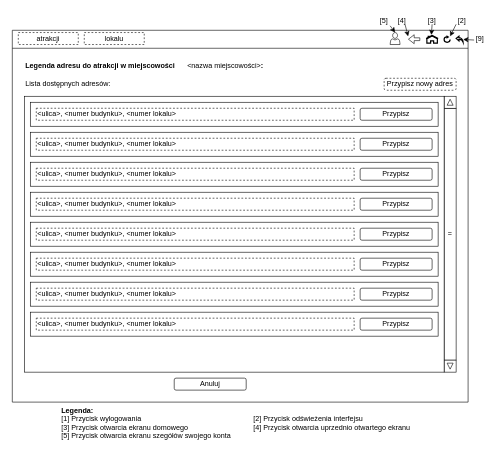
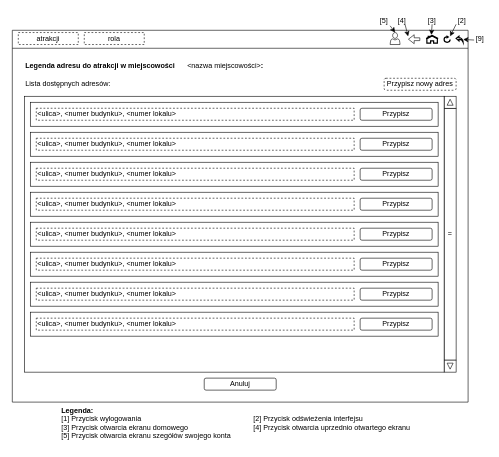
  <mxCell id="0" />
  <mxCell id="1" parent="0" />
  <mxCell id="2" value="" style="endArrow=none;html=1;rounded=0;" parent="1" edge="1"><mxGeometry width="50" height="50" relative="1" as="geometry"><mxPoint x="20" y="50" as="sourcePoint" /><mxPoint x="780" y="50" as="targetPoint" /></mxGeometry></mxCell>
  <mxCell id="3" value="" style="endArrow=none;html=1;rounded=0;" parent="1" edge="1"><mxGeometry width="50" height="50" relative="1" as="geometry"><mxPoint x="20" y="670" as="sourcePoint" /><mxPoint x="20" y="50" as="targetPoint" /></mxGeometry></mxCell>
  <mxCell id="4" value="" style="endArrow=none;html=1;rounded=0;" parent="1" edge="1"><mxGeometry width="50" height="50" relative="1" as="geometry"><mxPoint x="20" y="80" as="sourcePoint" /><mxPoint x="780" y="80" as="targetPoint" /></mxGeometry></mxCell>
  <mxCell id="5" value="" style="endArrow=none;html=1;rounded=0;" parent="1" edge="1"><mxGeometry width="50" height="50" relative="1" as="geometry"><mxPoint x="780" y="670" as="sourcePoint" /><mxPoint x="780" y="50" as="targetPoint" /></mxGeometry></mxCell>
  <mxCell id="6" value="" style="endArrow=none;html=1;rounded=0;fontFamily=Helvetica;fontSize=12;fontColor=default;" parent="1" edge="1"><mxGeometry width="50" height="50" relative="1" as="geometry"><mxPoint x="20" y="670" as="sourcePoint" /><mxPoint x="780" y="670" as="targetPoint" /></mxGeometry></mxCell>
  <mxCell id="7" value="atrakcji" style="rounded=0;whiteSpace=wrap;html=1;dashed=1;" parent="1" vertex="1"><mxGeometry x="30" y="53.75" width="100" height="20" as="geometry" /></mxCell>
- <mxCell id="8" value="lokalu" style="rounded=0;whiteSpace=wrap;html=1;dashed=1;" parent="1" vertex="1"><mxGeometry x="140" y="53.75" width="100" height="20" as="geometry" /></mxCell>
+ <mxCell id="8" value="rola" style="rounded=0;whiteSpace=wrap;html=1;dashed=1;" parent="1" vertex="1"><mxGeometry x="140" y="53.75" width="100" height="20" as="geometry" /></mxCell>
  <mxCell id="9" value="Legenda adresu do atrakcji w miejscowości&amp;nbsp;" style="text;html=1;strokeColor=none;fillColor=none;align=left;verticalAlign=middle;whiteSpace=wrap;rounded=0;fontStyle=1;dashed=1;" parent="1" vertex="1"><mxGeometry x="40" y="100" width="720" height="20" as="geometry" /></mxCell>
  <mxCell id="10" value="=" style="rounded=0;whiteSpace=wrap;html=1;" parent="1" vertex="1"><mxGeometry x="740" y="180" width="20" height="420" as="geometry" /></mxCell>
  <mxCell id="11" value="" style="whiteSpace=wrap;html=1;aspect=fixed;" parent="1" vertex="1"><mxGeometry x="740" y="160" width="20" height="20" as="geometry" /></mxCell>
  <mxCell id="12" value="" style="triangle;whiteSpace=wrap;html=1;rotation=-90;" parent="1" vertex="1"><mxGeometry x="745" y="165" width="10" height="10" as="geometry" /></mxCell>
  <mxCell id="13" value="" style="whiteSpace=wrap;html=1;aspect=fixed;" parent="1" vertex="1"><mxGeometry x="740" y="600" width="20" height="20" as="geometry" /></mxCell>
  <mxCell id="14" value="" style="triangle;whiteSpace=wrap;html=1;rotation=90;" parent="1" vertex="1"><mxGeometry x="745" y="605" width="10" height="10" as="geometry" /></mxCell>
  <mxCell id="15" value="" style="rounded=0;whiteSpace=wrap;html=1;" parent="1" vertex="1"><mxGeometry x="40" y="160" width="700" height="460" as="geometry" /></mxCell>
- <mxCell id="16" value="Anuluj" style="rounded=1;whiteSpace=wrap;html=1;" parent="1" vertex="1"><mxGeometry x="290" y="630" width="120" height="20" as="geometry" /></mxCell>
+ <mxCell id="16" value="Anuluj" style="rounded=1;whiteSpace=wrap;html=1;" parent="1" vertex="1"><mxGeometry x="340" y="630" width="120" height="20" as="geometry" /></mxCell>
  <mxCell id="17" value="" style="rounded=0;whiteSpace=wrap;html=1;" parent="1" vertex="1"><mxGeometry x="50" y="170" width="680" height="40" as="geometry" /></mxCell>
  <mxCell id="18" value="&amp;lt;ulica&amp;gt;, &amp;lt;numer budynku&amp;gt;, &amp;lt;numer lokalu&amp;gt;" style="text;html=1;strokeColor=default;fillColor=none;align=left;verticalAlign=middle;whiteSpace=wrap;rounded=0;fontStyle=0;dashed=1;" parent="1" vertex="1"><mxGeometry x="60" y="180" width="530" height="20" as="geometry" /></mxCell>
  <mxCell id="19" value="Przypisz" style="rounded=1;whiteSpace=wrap;html=1;" parent="1" vertex="1"><mxGeometry x="600" y="180" width="120" height="20" as="geometry" /></mxCell>
  <mxCell id="20" value="&amp;lt;nazwa miejscowości&amp;gt;&lt;b&gt;:&lt;/b&gt;" style="text;html=1;strokeColor=none;fillColor=none;align=left;verticalAlign=middle;whiteSpace=wrap;rounded=0;" parent="1" vertex="1"><mxGeometry x="310" y="100" width="450" height="20" as="geometry" /></mxCell>
  <mxCell id="21" value="Lista dostępnych adresów:" style="text;html=1;strokeColor=none;fillColor=none;align=left;verticalAlign=middle;whiteSpace=wrap;rounded=0;" parent="1" vertex="1"><mxGeometry x="40" y="130" width="160" height="20" as="geometry" /></mxCell>
  <mxCell id="22" value="Przypisz nowy adres" style="rounded=1;whiteSpace=wrap;html=1;dashed=1;" parent="1" vertex="1"><mxGeometry x="640" y="130" width="120" height="20" as="geometry" /></mxCell>
  <mxCell id="23" value="" style="rounded=0;whiteSpace=wrap;html=1;" parent="1" vertex="1"><mxGeometry x="50" y="220" width="680" height="40" as="geometry" /></mxCell>
  <mxCell id="24" value="&amp;lt;ulica&amp;gt;, &amp;lt;numer budynku&amp;gt;, &amp;lt;numer lokalu&amp;gt;" style="text;html=1;strokeColor=default;fillColor=none;align=left;verticalAlign=middle;whiteSpace=wrap;rounded=0;fontStyle=0;dashed=1;" parent="1" vertex="1"><mxGeometry x="60" y="230" width="530" height="20" as="geometry" /></mxCell>
  <mxCell id="25" value="Przypisz" style="rounded=1;whiteSpace=wrap;html=1;" parent="1" vertex="1"><mxGeometry x="600" y="230" width="120" height="20" as="geometry" /></mxCell>
  <mxCell id="26" value="" style="rounded=0;whiteSpace=wrap;html=1;" parent="1" vertex="1"><mxGeometry x="50" y="270" width="680" height="40" as="geometry" /></mxCell>
  <mxCell id="27" value="&amp;lt;ulica&amp;gt;, &amp;lt;numer budynku&amp;gt;, &amp;lt;numer lokalu&amp;gt;" style="text;html=1;strokeColor=default;fillColor=none;align=left;verticalAlign=middle;whiteSpace=wrap;rounded=0;fontStyle=0;dashed=1;" parent="1" vertex="1"><mxGeometry x="60" y="280" width="530" height="20" as="geometry" /></mxCell>
  <mxCell id="28" value="Przypisz" style="rounded=1;whiteSpace=wrap;html=1;" parent="1" vertex="1"><mxGeometry x="600" y="280" width="120" height="20" as="geometry" /></mxCell>
  <mxCell id="29" value="" style="rounded=0;whiteSpace=wrap;html=1;" parent="1" vertex="1"><mxGeometry x="50" y="320" width="680" height="40" as="geometry" /></mxCell>
  <mxCell id="30" value="&amp;lt;ulica&amp;gt;, &amp;lt;numer budynku&amp;gt;, &amp;lt;numer lokalu&amp;gt;" style="text;html=1;strokeColor=default;fillColor=none;align=left;verticalAlign=middle;whiteSpace=wrap;rounded=0;fontStyle=0;dashed=1;" parent="1" vertex="1"><mxGeometry x="60" y="330" width="530" height="20" as="geometry" /></mxCell>
  <mxCell id="31" value="Przypisz" style="rounded=1;whiteSpace=wrap;html=1;" parent="1" vertex="1"><mxGeometry x="600" y="330" width="120" height="20" as="geometry" /></mxCell>
  <mxCell id="32" value="" style="rounded=0;whiteSpace=wrap;html=1;" parent="1" vertex="1"><mxGeometry x="50" y="370" width="680" height="40" as="geometry" /></mxCell>
  <mxCell id="33" value="&amp;lt;ulica&amp;gt;, &amp;lt;numer budynku&amp;gt;, &amp;lt;numer lokalu&amp;gt;" style="text;html=1;strokeColor=default;fillColor=none;align=left;verticalAlign=middle;whiteSpace=wrap;rounded=0;fontStyle=0;dashed=1;" parent="1" vertex="1"><mxGeometry x="60" y="380" width="530" height="20" as="geometry" /></mxCell>
  <mxCell id="34" value="Przypisz" style="rounded=1;whiteSpace=wrap;html=1;" parent="1" vertex="1"><mxGeometry x="600" y="380" width="120" height="20" as="geometry" /></mxCell>
  <mxCell id="35" value="" style="rounded=0;whiteSpace=wrap;html=1;" parent="1" vertex="1"><mxGeometry x="50" y="420" width="680" height="40" as="geometry" /></mxCell>
  <mxCell id="36" value="&amp;lt;ulica&amp;gt;, &amp;lt;numer budynku&amp;gt;, &amp;lt;numer lokalu&amp;gt;" style="text;html=1;strokeColor=default;fillColor=none;align=left;verticalAlign=middle;whiteSpace=wrap;rounded=0;fontStyle=0;dashed=1;" parent="1" vertex="1"><mxGeometry x="60" y="430" width="530" height="20" as="geometry" /></mxCell>
  <mxCell id="37" value="Przypisz" style="rounded=1;whiteSpace=wrap;html=1;" parent="1" vertex="1"><mxGeometry x="600" y="430" width="120" height="20" as="geometry" /></mxCell>
  <mxCell id="38" value="" style="rounded=0;whiteSpace=wrap;html=1;" parent="1" vertex="1"><mxGeometry x="50" y="470" width="680" height="40" as="geometry" /></mxCell>
  <mxCell id="39" value="&amp;lt;ulica&amp;gt;, &amp;lt;numer budynku&amp;gt;, &amp;lt;numer lokalu&amp;gt;" style="text;html=1;strokeColor=default;fillColor=none;align=left;verticalAlign=middle;whiteSpace=wrap;rounded=0;fontStyle=0;dashed=1;" parent="1" vertex="1"><mxGeometry x="60" y="480" width="530" height="20" as="geometry" /></mxCell>
  <mxCell id="40" value="Przypisz" style="rounded=1;whiteSpace=wrap;html=1;" parent="1" vertex="1"><mxGeometry x="600" y="480" width="120" height="20" as="geometry" /></mxCell>
  <mxCell id="41" value="" style="rounded=0;whiteSpace=wrap;html=1;" parent="1" vertex="1"><mxGeometry x="50" y="520" width="680" height="40" as="geometry" /></mxCell>
  <mxCell id="42" value="&amp;lt;ulica&amp;gt;, &amp;lt;numer budynku&amp;gt;, &amp;lt;numer lokalu&amp;gt;" style="text;html=1;strokeColor=default;fillColor=none;align=left;verticalAlign=middle;whiteSpace=wrap;rounded=0;fontStyle=0;dashed=1;" parent="1" vertex="1"><mxGeometry x="60" y="530" width="530" height="20" as="geometry" /></mxCell>
  <mxCell id="43" value="Przypisz" style="rounded=1;whiteSpace=wrap;html=1;" parent="1" vertex="1"><mxGeometry x="600" y="530" width="120" height="20" as="geometry" /></mxCell>
  <mxCell id="44" value="" style="html=1;verticalLabelPosition=bottom;align=center;labelBackgroundColor=#ffffff;verticalAlign=top;strokeWidth=2;shadow=0;dashed=0;shape=mxgraph.ios7.icons.home;" parent="1" vertex="1"><mxGeometry x="710" y="58.75" width="20" height="12.5" as="geometry" /></mxCell>
  <mxCell id="45" value="" style="html=1;verticalLabelPosition=bottom;align=center;labelBackgroundColor=#ffffff;verticalAlign=top;strokeWidth=2;shadow=0;dashed=0;shape=mxgraph.ios7.icons.back;fontFamily=Helvetica;fontSize=12;" parent="1" vertex="1"><mxGeometry x="760" y="60" width="11.76" height="10" as="geometry" /></mxCell>
  <mxCell id="46" value="" style="html=1;verticalLabelPosition=bottom;align=center;labelBackgroundColor=#ffffff;verticalAlign=top;strokeWidth=2;shadow=0;dashed=0;shape=mxgraph.ios7.icons.reload;fontFamily=Helvetica;fontSize=12;" parent="1" vertex="1"><mxGeometry x="740" y="60" width="10" height="10" as="geometry" /></mxCell>
  <mxCell id="47" value="[9]" style="text;html=1;strokeColor=none;fillColor=none;align=center;verticalAlign=middle;whiteSpace=wrap;rounded=0;fontSize=12;fontFamily=Helvetica;fontColor=default;" parent="1" vertex="1"><mxGeometry x="790" y="58.75" width="20" height="10" as="geometry" /></mxCell>
  <mxCell id="48" value="" style="endArrow=classic;html=1;rounded=0;fontFamily=Helvetica;fontSize=12;fontColor=default;exitX=0;exitY=0.75;exitDx=0;exitDy=0;" parent="1" source="47" target="45" edge="1"><mxGeometry width="50" height="50" relative="1" as="geometry"><mxPoint x="710" y="30" as="sourcePoint" /><mxPoint x="760" y="-20" as="targetPoint" /></mxGeometry></mxCell>
  <mxCell id="49" value="" style="shape=flexArrow;endArrow=classic;html=1;rounded=0;fontFamily=Helvetica;fontSize=12;fontColor=default;startWidth=9.302;endWidth=9.302;startSize=5.426;endSize=2.867;width=4.651;" parent="1" edge="1"><mxGeometry width="50" height="50" relative="1" as="geometry"><mxPoint x="700" y="64.88" as="sourcePoint" /><mxPoint x="680" y="64.88" as="targetPoint" /></mxGeometry></mxCell>
  <mxCell id="50" value="[2]" style="text;html=1;strokeColor=none;fillColor=none;align=center;verticalAlign=middle;whiteSpace=wrap;rounded=0;fontSize=12;fontFamily=Helvetica;fontColor=default;" parent="1" vertex="1"><mxGeometry x="750" y="30" width="40" height="10" as="geometry" /></mxCell>
  <mxCell id="51" value="" style="endArrow=classic;html=1;rounded=0;fontFamily=Helvetica;fontSize=12;fontColor=default;exitX=0.25;exitY=1;exitDx=0;exitDy=0;entryX=1;entryY=0;entryDx=0;entryDy=0;entryPerimeter=0;" parent="1" source="50" target="46" edge="1"><mxGeometry width="50" height="50" relative="1" as="geometry"><mxPoint x="700" y="60" as="sourcePoint" /><mxPoint x="750" y="10" as="targetPoint" /></mxGeometry></mxCell>
  <mxCell id="52" value="[3]" style="text;html=1;strokeColor=none;fillColor=none;align=center;verticalAlign=middle;whiteSpace=wrap;rounded=0;fontSize=12;fontFamily=Helvetica;fontColor=default;" parent="1" vertex="1"><mxGeometry x="710" y="30" width="20" height="10" as="geometry" /></mxCell>
  <mxCell id="53" value="" style="endArrow=classic;html=1;rounded=0;fontFamily=Helvetica;fontSize=12;fontColor=default;entryX=0.437;entryY=-0.082;entryDx=0;entryDy=0;entryPerimeter=0;exitX=0.5;exitY=1;exitDx=0;exitDy=0;" parent="1" source="52" target="44" edge="1"><mxGeometry width="50" height="50" relative="1" as="geometry"><mxPoint x="730" y="-10" as="sourcePoint" /><mxPoint x="720" y="0" as="targetPoint" /></mxGeometry></mxCell>
  <mxCell id="54" value="[4]" style="text;html=1;strokeColor=none;fillColor=none;align=center;verticalAlign=middle;whiteSpace=wrap;rounded=0;fontSize=12;fontFamily=Helvetica;fontColor=default;" parent="1" vertex="1"><mxGeometry x="660" y="30" width="20" height="10" as="geometry" /></mxCell>
  <mxCell id="55" value="" style="endArrow=classic;html=1;rounded=0;fontFamily=Helvetica;fontSize=12;fontColor=default;exitX=0.748;exitY=1.065;exitDx=0;exitDy=0;exitPerimeter=0;" parent="1" source="54" edge="1"><mxGeometry width="50" height="50" relative="1" as="geometry"><mxPoint x="640" y="60" as="sourcePoint" /><mxPoint x="680" y="60" as="targetPoint" /></mxGeometry></mxCell>
  <mxCell id="56" value="" style="sketch=0;pointerEvents=1;shadow=0;dashed=0;html=1;labelPosition=center;verticalLabelPosition=bottom;verticalAlign=top;align=center;shape=mxgraph.mscae.intune.account_portal" parent="1" vertex="1"><mxGeometry x="650" y="53.75" width="16.5" height="20" as="geometry" /></mxCell>
  <mxCell id="57" value="[5]" style="text;html=1;strokeColor=none;fillColor=none;align=center;verticalAlign=middle;whiteSpace=wrap;rounded=0;" parent="1" vertex="1"><mxGeometry x="630" y="20" width="20" height="30" as="geometry" /></mxCell>
  <mxCell id="58" value="" style="endArrow=classic;html=1;rounded=0;exitX=1;exitY=0.75;exitDx=0;exitDy=0;entryX=0.5;entryY=0;entryDx=0;entryDy=0;entryPerimeter=0;" parent="1" source="57" target="56" edge="1"><mxGeometry width="50" height="50" relative="1" as="geometry"><mxPoint x="600" y="70" as="sourcePoint" /><mxPoint x="650" y="20" as="targetPoint" /></mxGeometry></mxCell>
  <mxCell id="59" value="&lt;b&gt;Legenda:&lt;/b&gt;&lt;br&gt;[1] Przycisk wylogowania&lt;span style=&quot;white-space: pre;&quot;&gt;&#09;&lt;/span&gt;&lt;span style=&quot;white-space: pre;&quot;&gt;&#09;&lt;span style=&quot;white-space: pre;&quot;&gt;&#09;&lt;/span&gt;&lt;span style=&quot;white-space: pre;&quot;&gt;&#09;&lt;span style=&quot;white-space: pre;&quot;&gt;&#09;&lt;/span&gt;&lt;span style=&quot;white-space: pre;&quot;&gt;&#09;&lt;span style=&quot;white-space: pre;&quot;&gt;&#09;&lt;/span&gt;&lt;/span&gt;&lt;/span&gt;&lt;/span&gt;[2] Przycisk odświeżenia interfejsu&lt;br&gt;[3] Przycisk otwarcia ekranu domowego&lt;span style=&quot;white-space: pre;&quot;&gt;&#09;&lt;/span&gt;&lt;span style=&quot;white-space: pre;&quot;&gt;&#09;&lt;span style=&quot;white-space: pre;&quot;&gt;&#09;&lt;/span&gt;&lt;span style=&quot;white-space: pre;&quot;&gt;&#09;&lt;/span&gt;&lt;span style=&quot;white-space: pre;&quot;&gt;&#09;&lt;/span&gt;&lt;/span&gt;[4] Przycisk otwarcia uprzednio otwartego ekranu&lt;br&gt;[5] Przycisk otwarcia ekranu szegółów swojego konta&lt;span style=&quot;white-space: pre;&quot;&gt;&#09;&lt;/span&gt;&lt;span style=&quot;white-space: pre;&quot;&gt;&#09;&lt;/span&gt;" style="text;html=1;align=left;verticalAlign=middle;resizable=0;points=[];autosize=1;strokeColor=none;fillColor=none;dashed=1;" parent="1" vertex="1"><mxGeometry x="100" y="670" width="610" height="70" as="geometry" /></mxCell>
